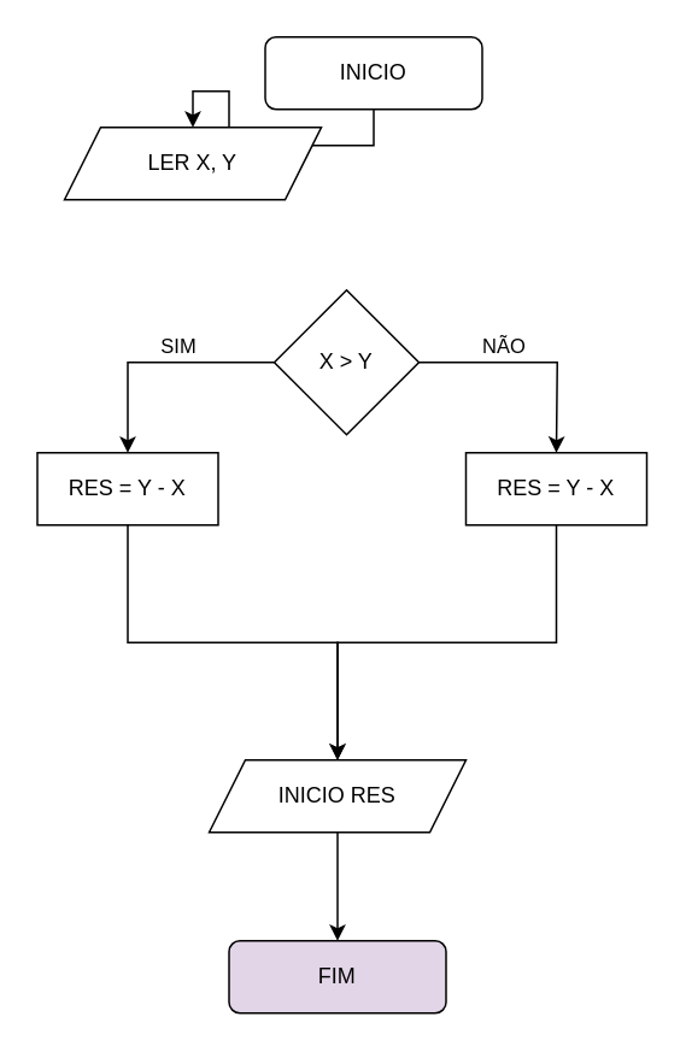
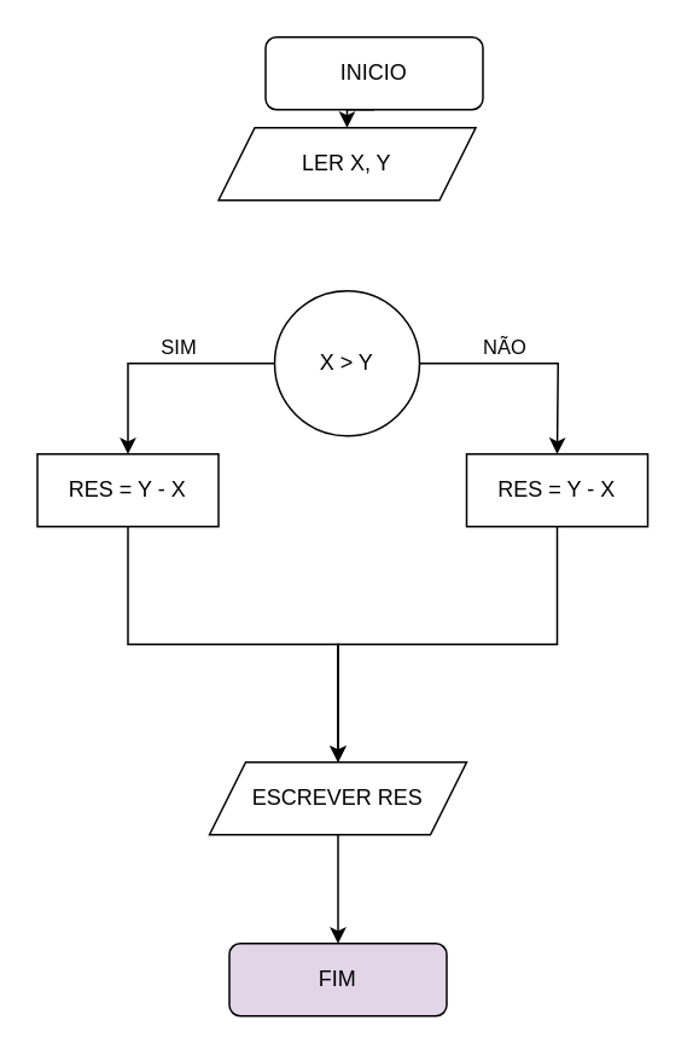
  <mxCell id="0" />
  <mxCell id="1" parent="0" />
  <mxCell id="2" style="edgeStyle=orthogonalEdgeStyle;rounded=0;orthogonalLoop=1;jettySize=auto;html=1;exitX=0.5;exitY=1;exitDx=0;exitDy=0;entryX=0.5;entryY=0;entryDx=0;entryDy=0;" edge="1" parent="1" source="3" target="5"><mxGeometry relative="1" as="geometry" /></mxCell>
  <mxCell id="3" value="INICIO" style="rounded=1;whiteSpace=wrap;html=1;" vertex="1" parent="1"><mxGeometry x="146" y="20" width="120" height="40" as="geometry" /></mxCell>
  <mxCell id="4" value="FIM" style="rounded=1;whiteSpace=wrap;html=1;fillColor=#e1d5e7;" vertex="1" parent="1"><mxGeometry x="126" y="520" width="120" height="40" as="geometry" /></mxCell>
- <mxCell id="5" value="LER X, Y" style="shape=parallelogram;perimeter=parallelogramPerimeter;whiteSpace=wrap;html=1;fixedSize=1;" vertex="1" parent="1"><mxGeometry x="35" y="70" width="142" height="40" as="geometry" /></mxCell>
+ <mxCell id="5" value="LER X, Y" style="shape=parallelogram;perimeter=parallelogramPerimeter;whiteSpace=wrap;html=1;fixedSize=1;" vertex="1" parent="1"><mxGeometry x="120" y="70" width="142" height="40" as="geometry" /></mxCell>
  <mxCell id="6" style="edgeStyle=orthogonalEdgeStyle;rounded=0;orthogonalLoop=1;jettySize=auto;html=1;" edge="1" parent="1" source="10"><mxGeometry relative="1" as="geometry"><mxPoint x="307" y="250" as="targetPoint" /></mxGeometry></mxCell>
  <mxCell id="7" value="NÃO" style="edgeLabel;html=1;align=center;verticalAlign=middle;resizable=0;points=[];" vertex="1" connectable="0" parent="6"><mxGeometry x="-0.304" y="-2" relative="1" as="geometry"><mxPoint x="2" y="-12" as="offset" /></mxGeometry></mxCell>
  <mxCell id="8" style="edgeStyle=orthogonalEdgeStyle;rounded=0;orthogonalLoop=1;jettySize=auto;html=1;entryX=0.5;entryY=0;entryDx=0;entryDy=0;" edge="1" parent="1" source="10" target="14"><mxGeometry relative="1" as="geometry" /></mxCell>
  <mxCell id="9" value="SIM" style="edgeLabel;html=1;align=center;verticalAlign=middle;resizable=0;points=[];" vertex="1" connectable="0" parent="8"><mxGeometry x="-0.573" relative="1" as="geometry"><mxPoint x="-26" y="-10" as="offset" /></mxGeometry></mxCell>
- <mxCell id="10" value="X &amp;gt; Y" style="rhombus;whiteSpace=wrap;html=1;" vertex="1" parent="1"><mxGeometry x="151" y="160" width="80" height="80" as="geometry" /></mxCell>
+ <mxCell id="10" value="X &amp;gt; Y" style="ellipse;whiteSpace=wrap;html=1;" vertex="1" parent="1"><mxGeometry x="151" y="160" width="80" height="80" as="geometry" /></mxCell>
  <mxCell id="11" style="edgeStyle=orthogonalEdgeStyle;rounded=0;orthogonalLoop=1;jettySize=auto;html=1;entryX=0.5;entryY=0;entryDx=0;entryDy=0;" edge="1" parent="1" source="12" target="16"><mxGeometry relative="1" as="geometry" /></mxCell>
  <mxCell id="12" value="RES = Y - X" style="rounded=0;whiteSpace=wrap;html=1;" vertex="1" parent="1"><mxGeometry x="257" y="250" width="100" height="40" as="geometry" /></mxCell>
  <mxCell id="13" style="edgeStyle=orthogonalEdgeStyle;rounded=0;orthogonalLoop=1;jettySize=auto;html=1;entryX=0.5;entryY=0;entryDx=0;entryDy=0;" edge="1" parent="1" source="14" target="16"><mxGeometry relative="1" as="geometry" /></mxCell>
  <mxCell id="14" value="RES = Y - X" style="rounded=0;whiteSpace=wrap;html=1;" vertex="1" parent="1"><mxGeometry x="20" y="250" width="100" height="40" as="geometry" /></mxCell>
  <mxCell id="15" style="edgeStyle=orthogonalEdgeStyle;rounded=0;orthogonalLoop=1;jettySize=auto;html=1;entryX=0.5;entryY=0;entryDx=0;entryDy=0;" edge="1" parent="1" source="16" target="4"><mxGeometry relative="1" as="geometry" /></mxCell>
- <mxCell id="16" value="INICIO RES" style="shape=parallelogram;perimeter=parallelogramPerimeter;whiteSpace=wrap;html=1;fixedSize=1;" vertex="1" parent="1"><mxGeometry x="115" y="420" width="142" height="40" as="geometry" /></mxCell>
+ <mxCell id="16" value="ESCREVER RES" style="shape=parallelogram;perimeter=parallelogramPerimeter;whiteSpace=wrap;html=1;fixedSize=1;" vertex="1" parent="1"><mxGeometry x="115" y="420" width="142" height="40" as="geometry" /></mxCell>
